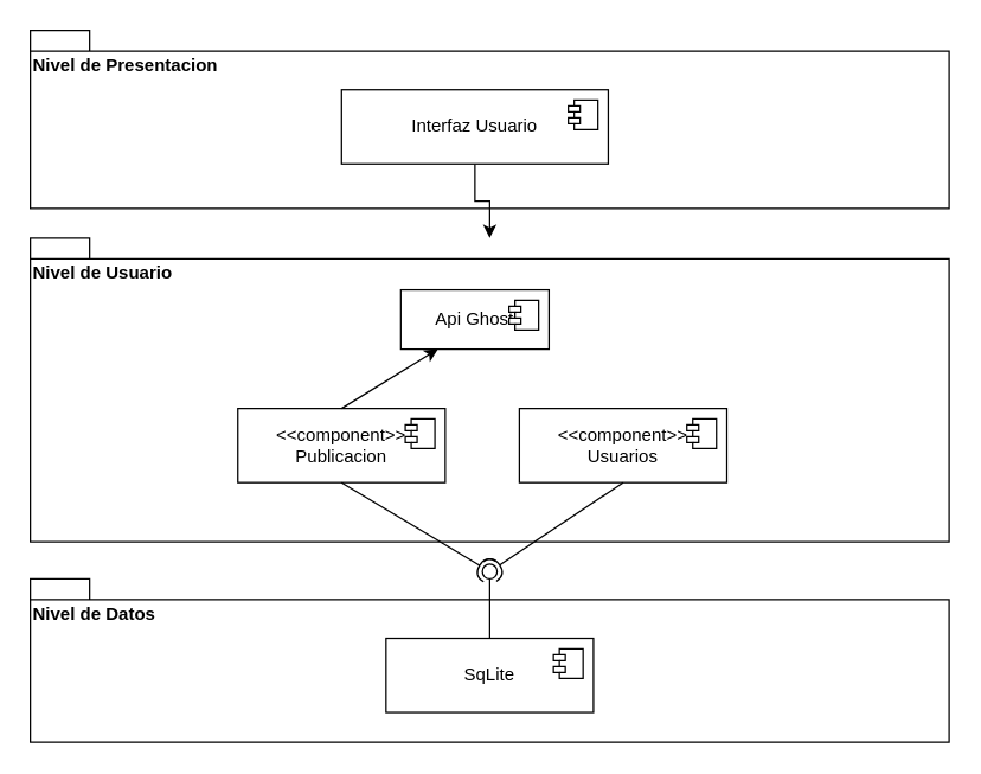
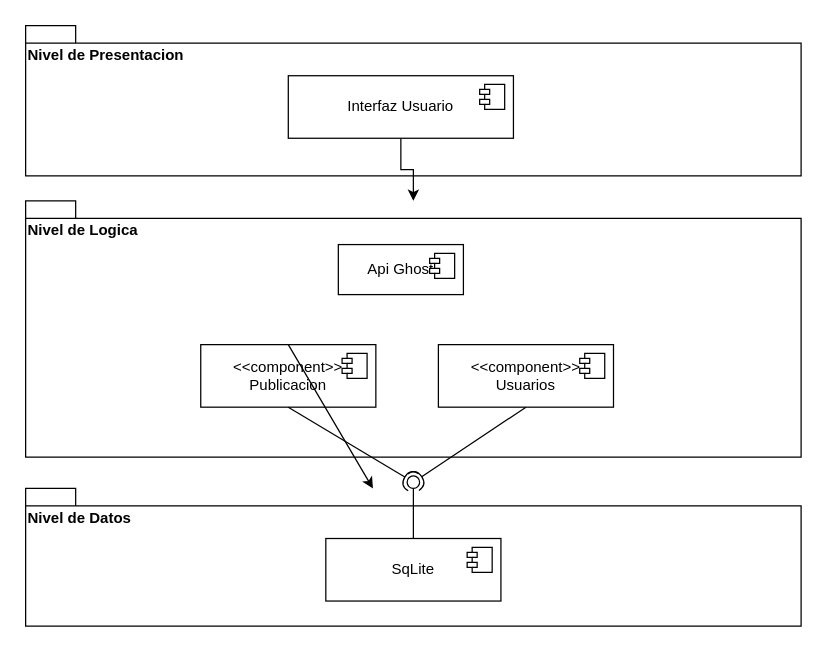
  <mxCell id="0" />
  <mxCell id="1" parent="0" />
  <mxCell id="2" value="Nivel de Presentacion" style="shape=folder;fontStyle=1;spacingTop=10;tabWidth=40;tabHeight=14;tabPosition=left;html=1;whiteSpace=wrap;align=left;verticalAlign=top;" vertex="1" parent="1"><mxGeometry x="20" y="20" width="620" height="120" as="geometry" /></mxCell>
- <mxCell id="3" value="Nivel de Usuario" style="shape=folder;fontStyle=1;spacingTop=10;tabWidth=40;tabHeight=14;tabPosition=left;html=1;whiteSpace=wrap;align=left;verticalAlign=top;" vertex="1" parent="1"><mxGeometry x="20" y="160" width="620" height="205" as="geometry" /></mxCell>
+ <mxCell id="3" value="Nivel de Logica" style="shape=folder;fontStyle=1;spacingTop=10;tabWidth=40;tabHeight=14;tabPosition=left;html=1;whiteSpace=wrap;align=left;verticalAlign=top;" vertex="1" parent="1"><mxGeometry x="20" y="160" width="620" height="205" as="geometry" /></mxCell>
  <mxCell id="4" value="Nivel de Datos" style="shape=folder;fontStyle=1;spacingTop=10;tabWidth=40;tabHeight=14;tabPosition=left;html=1;whiteSpace=wrap;align=left;verticalAlign=top;" vertex="1" parent="1"><mxGeometry x="20" y="390" width="620" height="110" as="geometry" /></mxCell>
  <mxCell id="5" value="Api Ghost" style="html=1;dropTarget=0;whiteSpace=wrap;" vertex="1" parent="1"><mxGeometry x="270" y="195" width="100" height="40" as="geometry" /></mxCell>
  <mxCell id="6" value="" style="shape=module;jettyWidth=8;jettyHeight=4;" vertex="1" parent="5"><mxGeometry x="1" width="20" height="20" relative="1" as="geometry"><mxPoint x="-27" y="7" as="offset" /></mxGeometry></mxCell>
  <mxCell id="7" style="edgeStyle=orthogonalEdgeStyle;rounded=0;orthogonalLoop=1;jettySize=auto;html=1;" edge="1" parent="1" source="8" target="3"><mxGeometry relative="1" as="geometry" /></mxCell>
  <mxCell id="8" value="Interfaz Usuario" style="html=1;dropTarget=0;whiteSpace=wrap;" vertex="1" parent="1"><mxGeometry x="230" y="60" width="180" height="50" as="geometry" /></mxCell>
  <mxCell id="9" value="" style="shape=module;jettyWidth=8;jettyHeight=4;" vertex="1" parent="8"><mxGeometry x="1" width="20" height="20" relative="1" as="geometry"><mxPoint x="-27" y="7" as="offset" /></mxGeometry></mxCell>
  <mxCell id="10" value="&lt;div&gt;&amp;lt;&amp;lt;component&amp;gt;&amp;gt;&lt;/div&gt;Publicacion" style="html=1;dropTarget=0;whiteSpace=wrap;" vertex="1" parent="1"><mxGeometry x="160" y="275" width="140" height="50" as="geometry" /></mxCell>
  <mxCell id="11" value="" style="shape=module;jettyWidth=8;jettyHeight=4;" vertex="1" parent="10"><mxGeometry x="1" width="20" height="20" relative="1" as="geometry"><mxPoint x="-27" y="7" as="offset" /></mxGeometry></mxCell>
  <mxCell id="12" value="&lt;div&gt;&amp;lt;&amp;lt;component&amp;gt;&amp;gt;&lt;/div&gt;&lt;div&gt;Usuarios&lt;/div&gt;" style="html=1;dropTarget=0;whiteSpace=wrap;" vertex="1" parent="1"><mxGeometry x="350" y="275" width="140" height="50" as="geometry" /></mxCell>
  <mxCell id="13" value="" style="shape=module;jettyWidth=8;jettyHeight=4;" vertex="1" parent="12"><mxGeometry x="1" width="20" height="20" relative="1" as="geometry"><mxPoint x="-27" y="7" as="offset" /></mxGeometry></mxCell>
- <mxCell id="14" value="" style="endArrow=classic;html=1;rounded=0;entryX=0.25;entryY=1;entryDx=0;entryDy=0;exitX=0.5;exitY=0;exitDx=0;exitDy=0;" edge="1" parent="1" source="10" target="5"><mxGeometry width="50" height="50" relative="1" as="geometry"><mxPoint x="210" y="295" as="sourcePoint" /><mxPoint x="260" y="245" as="targetPoint" /></mxGeometry></mxCell>
+ <mxCell id="14" value="" style="endArrow=classic;html=1;rounded=0;exitX=0.5;exitY=0;exitDx=0;exitDy=0;" edge="1" parent="1" source="10" target="4"><mxGeometry width="50" height="50" relative="1" as="geometry"><mxPoint x="210" y="295" as="sourcePoint" /><mxPoint x="260" y="245" as="targetPoint" /></mxGeometry></mxCell>
  <mxCell id="15" value="SqLite&lt;div&gt;&lt;/div&gt;" style="html=1;dropTarget=0;whiteSpace=wrap;" vertex="1" parent="1"><mxGeometry x="260" y="430" width="140" height="50" as="geometry" /></mxCell>
  <mxCell id="16" value="" style="shape=module;jettyWidth=8;jettyHeight=4;" vertex="1" parent="15"><mxGeometry x="1" width="20" height="20" relative="1" as="geometry"><mxPoint x="-27" y="7" as="offset" /></mxGeometry></mxCell>
  <mxCell id="17" value="" style="rounded=0;orthogonalLoop=1;jettySize=auto;html=1;endArrow=halfCircle;endFill=0;endSize=6;strokeWidth=1;sketch=0;exitX=0.5;exitY=1;exitDx=0;exitDy=0;" edge="1" target="19" parent="1" source="12"><mxGeometry relative="1" as="geometry"><mxPoint x="360" y="455" as="sourcePoint" /></mxGeometry></mxCell>
  <mxCell id="18" value="" style="rounded=0;orthogonalLoop=1;jettySize=auto;html=1;endArrow=oval;endFill=0;sketch=0;sourcePerimeterSpacing=0;targetPerimeterSpacing=0;endSize=10;" edge="1" target="19" parent="1" source="15"><mxGeometry relative="1" as="geometry"><mxPoint x="320" y="385" as="sourcePoint" /></mxGeometry></mxCell>
  <mxCell id="19" value="" style="ellipse;whiteSpace=wrap;html=1;align=center;aspect=fixed;fillColor=none;strokeColor=none;resizable=0;perimeter=centerPerimeter;rotatable=0;allowArrows=0;points=[];outlineConnect=1;" vertex="1" parent="1"><mxGeometry x="325" y="380" width="10" height="10" as="geometry" /></mxCell>
  <mxCell id="20" value="" style="rounded=0;orthogonalLoop=1;jettySize=auto;html=1;endArrow=halfCircle;endFill=0;endSize=6;strokeWidth=1;sketch=0;exitX=0.5;exitY=1;exitDx=0;exitDy=0;entryX=0.9;entryY=0.3;entryDx=0;entryDy=0;entryPerimeter=0;" edge="1" target="19" parent="1" source="10"><mxGeometry relative="1" as="geometry"><mxPoint x="240" y="455" as="sourcePoint" /></mxGeometry></mxCell>
  <mxCell id="21" value="" style="ellipse;whiteSpace=wrap;html=1;align=center;aspect=fixed;fillColor=none;strokeColor=none;resizable=0;perimeter=centerPerimeter;rotatable=0;allowArrows=0;points=[];outlineConnect=1;" vertex="1" parent="1"><mxGeometry x="215" y="380" width="10" height="10" as="geometry" /></mxCell>
